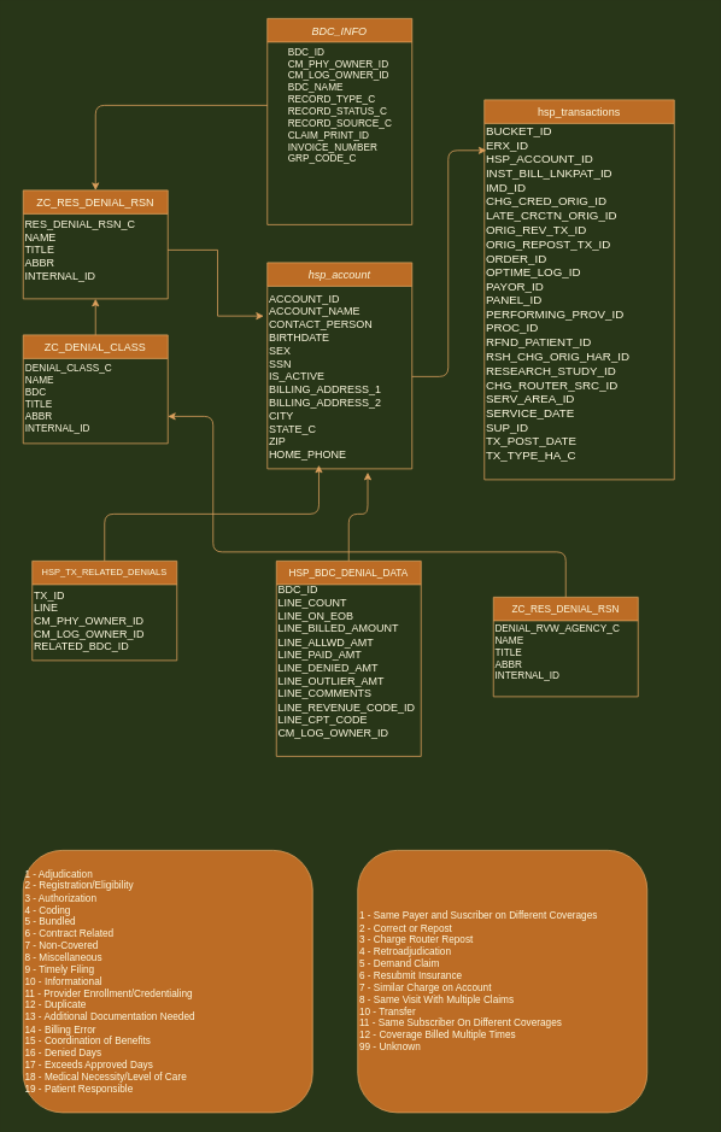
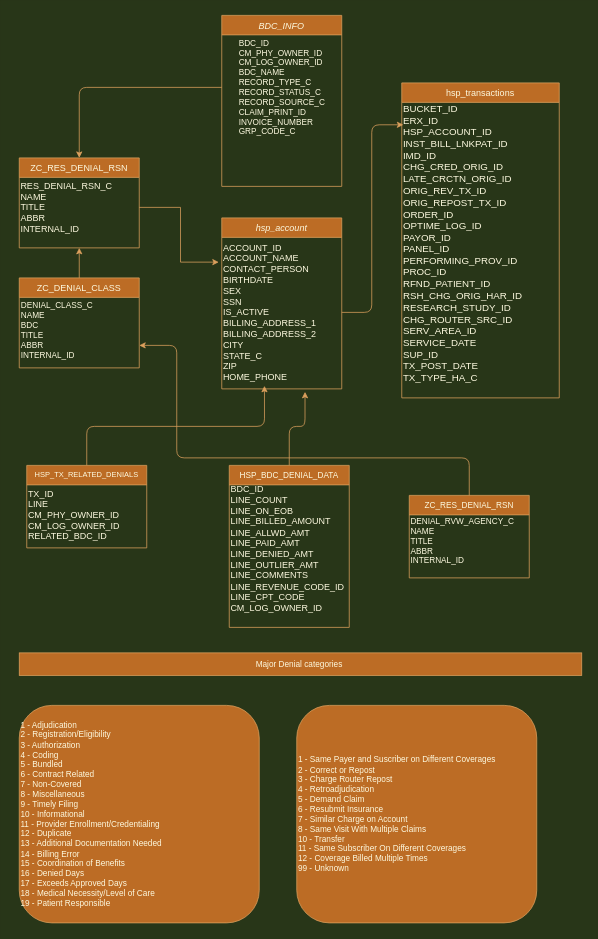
  <mxCell id="0" />
  <mxCell id="1" parent="0" />
  <mxCell id="2" value="hsp_account" style="swimlane;fontStyle=2;align=center;verticalAlign=top;childLayout=stackLayout;horizontal=1;startSize=26;horizontalStack=0;resizeParent=1;resizeLast=0;collapsible=1;marginBottom=0;rounded=0;shadow=0;strokeWidth=1;fillColor=#BC6C25;strokeColor=#DDA15E;fontColor=#FEFAE0;" parent="1" vertex="1"><mxGeometry x="295" y="290" width="160" height="228" as="geometry"><mxRectangle x="230" y="140" width="160" height="26" as="alternateBounds" /></mxGeometry></mxCell>
  <mxCell id="3" value="ACCOUNT_ID&#09;&#13;&#10;ACCOUNT_NAME&#09;&#13;&#10;CONTACT_PERSON&#09;&#13;&#10;BIRTHDATE&#09;&#13;&#10;SEX&#09;&#13;&#10;SSN&#09;&#13;&#10;IS_ACTIVE&#09;&#13;&#10;BILLING_ADDRESS_1&#09;&#13;&#10;BILLING_ADDRESS_2&#09;&#13;&#10;CITY&#09;&#13;&#10;STATE_C&#09;&#13;&#10;ZIP&#09;&#13;&#10;HOME_PHONE" style="text;whiteSpace=wrap;html=1;fontColor=#FEFAE0;" vertex="1" parent="2"><mxGeometry y="26" width="160" height="200" as="geometry" /></mxCell>
  <mxCell id="4" style="edgeStyle=orthogonalEdgeStyle;rounded=0;orthogonalLoop=1;jettySize=auto;html=1;entryX=0.5;entryY=1;entryDx=0;entryDy=0;fontSize=11;labelBackgroundColor=#283618;strokeColor=#DDA15E;fontColor=#FEFAE0;" edge="1" parent="1" source="5" target="6"><mxGeometry relative="1" as="geometry" /></mxCell>
  <mxCell id="5" value="ZC_DENIAL_CLASS" style="swimlane;fontStyle=0;align=center;verticalAlign=top;childLayout=stackLayout;horizontal=1;startSize=26;horizontalStack=0;resizeParent=1;resizeLast=0;collapsible=1;marginBottom=0;rounded=0;shadow=0;strokeWidth=1;fillColor=#BC6C25;strokeColor=#DDA15E;fontColor=#FEFAE0;" parent="1" vertex="1"><mxGeometry x="25" y="370" width="160" height="120" as="geometry"><mxRectangle x="130" y="380" width="160" height="26" as="alternateBounds" /></mxGeometry></mxCell>
  <mxCell id="6" value="ZC_RES_DENIAL_RSN" style="swimlane;fontStyle=0;align=center;verticalAlign=top;childLayout=stackLayout;horizontal=1;startSize=26;horizontalStack=0;resizeParent=1;resizeLast=0;collapsible=1;marginBottom=0;rounded=0;shadow=0;strokeWidth=1;fillColor=#BC6C25;strokeColor=#DDA15E;fontColor=#FEFAE0;" parent="1" vertex="1"><mxGeometry x="25" y="210" width="160" height="120" as="geometry"><mxRectangle x="340" y="380" width="170" height="26" as="alternateBounds" /></mxGeometry></mxCell>
  <mxCell id="7" value="&lt;div&gt;RES_DENIAL_RSN_C&lt;span&gt;&#09;&lt;/span&gt;&lt;/div&gt;&lt;div&gt;NAME&lt;span&gt;&#09;&lt;/span&gt;&lt;/div&gt;&lt;div&gt;TITLE&lt;span&gt;&#09;&lt;/span&gt;&lt;/div&gt;&lt;div&gt;ABBR&lt;span&gt;&#09;&lt;/span&gt;&lt;/div&gt;&lt;div&gt;INTERNAL_ID&lt;/div&gt;" style="text;html=1;align=left;verticalAlign=middle;resizable=0;points=[];autosize=1;strokeColor=none;fillColor=none;fontColor=#FEFAE0;" vertex="1" parent="6"><mxGeometry y="26" width="160" height="80" as="geometry" /></mxCell>
  <mxCell id="8" value="hsp_transactions" style="swimlane;fontStyle=0;align=center;verticalAlign=top;childLayout=stackLayout;horizontal=1;startSize=26;horizontalStack=0;resizeParent=1;resizeLast=0;collapsible=1;marginBottom=0;rounded=0;shadow=0;strokeWidth=1;fillColor=#BC6C25;strokeColor=#DDA15E;fontColor=#FEFAE0;" parent="1" vertex="1"><mxGeometry x="535" y="110" width="210" height="420" as="geometry"><mxRectangle x="550" y="140" width="160" height="26" as="alternateBounds" /></mxGeometry></mxCell>
  <mxCell id="9" value="&lt;div style=&quot;font-size: 13px&quot;&gt;&lt;br&gt;&lt;/div&gt;&lt;div style=&quot;font-size: 13px&quot;&gt;&lt;font style=&quot;font-size: 13px&quot;&gt;BUCKET_ID&lt;span&gt;&#09;&lt;/span&gt;&amp;nbsp;&lt;/font&gt;&lt;/div&gt;&lt;div style=&quot;font-size: 13px&quot;&gt;&lt;font style=&quot;font-size: 13px&quot;&gt;ERX_ID&lt;span&gt;&#09;&lt;/span&gt;&amp;nbsp;&lt;/font&gt;&lt;/div&gt;&lt;div style=&quot;font-size: 13px&quot;&gt;&lt;font style=&quot;font-size: 13px&quot;&gt;HSP_ACCOUNT_ID&lt;span&gt;&#09;&lt;/span&gt;&amp;nbsp;&lt;/font&gt;&lt;/div&gt;&lt;div style=&quot;font-size: 13px&quot;&gt;&lt;font style=&quot;font-size: 13px&quot;&gt;INST_BILL_LNKPAT_ID&lt;span&gt;&#09;&lt;/span&gt;&amp;nbsp;&lt;/font&gt;&lt;/div&gt;&lt;div style=&quot;font-size: 13px&quot;&gt;&lt;font style=&quot;font-size: 13px&quot;&gt;IMD_ID&lt;span&gt;&#09;&lt;/span&gt;&amp;nbsp;&lt;/font&gt;&lt;/div&gt;&lt;div style=&quot;font-size: 13px&quot;&gt;&lt;font style=&quot;font-size: 13px&quot;&gt;CHG_CRED_ORIG_ID&lt;span&gt;&#09;&lt;/span&gt;&amp;nbsp;&lt;/font&gt;&lt;/div&gt;&lt;div style=&quot;font-size: 13px&quot;&gt;&lt;font style=&quot;font-size: 13px&quot;&gt;LATE_CRCTN_ORIG_ID&lt;span&gt;&#09;&lt;/span&gt;&amp;nbsp;&lt;/font&gt;&lt;/div&gt;&lt;div style=&quot;font-size: 13px&quot;&gt;&lt;font style=&quot;font-size: 13px&quot;&gt;ORIG_REV_TX_ID&lt;span&gt;&#09;&lt;/span&gt; &lt;span&gt;&#09;&lt;/span&gt;&lt;/font&gt;&lt;/div&gt;&lt;div style=&quot;font-size: 13px&quot;&gt;&lt;font style=&quot;font-size: 13px&quot;&gt;ORIG_REPOST_TX_ID&lt;span&gt;&#09;&lt;/span&gt;&amp;nbsp;&lt;/font&gt;&lt;/div&gt;&lt;div style=&quot;font-size: 13px&quot;&gt;&lt;font style=&quot;font-size: 13px&quot;&gt;ORDER_ID&lt;span&gt;&#09;&lt;/span&gt;&amp;nbsp;&lt;/font&gt;&lt;/div&gt;&lt;div style=&quot;font-size: 13px&quot;&gt;&lt;font style=&quot;font-size: 13px&quot;&gt;OPTIME_LOG_ID&lt;span&gt;&#09;&lt;/span&gt; &lt;span&gt;&#09;&lt;/span&gt;&lt;/font&gt;&lt;/div&gt;&lt;div style=&quot;font-size: 13px&quot;&gt;&lt;font style=&quot;font-size: 13px&quot;&gt;PAYOR_ID&lt;span&gt;&#09;&lt;/span&gt;&amp;nbsp;&lt;/font&gt;&lt;/div&gt;&lt;div style=&quot;font-size: 13px&quot;&gt;&lt;font style=&quot;font-size: 13px&quot;&gt;PANEL_ID&lt;span&gt;&#09;&lt;/span&gt;&amp;nbsp;&lt;/font&gt;&lt;/div&gt;&lt;div style=&quot;font-size: 13px&quot;&gt;&lt;font style=&quot;font-size: 13px&quot;&gt;PERFORMING_PROV_ID&lt;span&gt;&#09;&lt;/span&gt;&amp;nbsp;&lt;/font&gt;&lt;/div&gt;&lt;div style=&quot;font-size: 13px&quot;&gt;&lt;font style=&quot;font-size: 13px&quot;&gt;PROC_ID&lt;span&gt;&#09;&lt;/span&gt; &lt;span&gt;&#09;&lt;/span&gt;&lt;/font&gt;&lt;/div&gt;&lt;div style=&quot;font-size: 13px&quot;&gt;&lt;font style=&quot;font-size: 13px&quot;&gt;RFND_PATIENT_ID&lt;span&gt;&#09;&lt;/span&gt;&amp;nbsp;&lt;/font&gt;&lt;/div&gt;&lt;div style=&quot;font-size: 13px&quot;&gt;&lt;font style=&quot;font-size: 13px&quot;&gt;RSH_CHG_ORIG_HAR_ID&lt;span&gt;&#09;&lt;/span&gt; &lt;span&gt;&#09;&lt;/span&gt;&lt;/font&gt;&lt;/div&gt;&lt;div style=&quot;font-size: 13px&quot;&gt;&lt;font style=&quot;font-size: 13px&quot;&gt;RESEARCH_STUDY_ID&lt;span&gt;&#09;&lt;/span&gt;&amp;nbsp;&lt;/font&gt;&lt;/div&gt;&lt;div style=&quot;font-size: 13px&quot;&gt;&lt;font style=&quot;font-size: 13px&quot;&gt;CHG_ROUTER_SRC_ID&lt;span&gt;&#09;&lt;/span&gt;&amp;nbsp;&lt;/font&gt;&lt;/div&gt;&lt;div style=&quot;font-size: 13px&quot;&gt;&lt;font style=&quot;font-size: 13px&quot;&gt;SERV_AREA_ID&lt;span&gt;&#09;&lt;/span&gt;&amp;nbsp;&lt;/font&gt;&lt;/div&gt;&lt;div style=&quot;font-size: 13px&quot;&gt;&lt;font style=&quot;font-size: 13px&quot;&gt;SERVICE_DATE&lt;span&gt;&#09;&lt;/span&gt;&amp;nbsp;&lt;/font&gt;&lt;/div&gt;&lt;div style=&quot;font-size: 13px&quot;&gt;&lt;font style=&quot;font-size: 13px&quot;&gt;SUP_ID&amp;nbsp;&lt;/font&gt;&lt;/div&gt;&lt;div style=&quot;font-size: 13px&quot;&gt;&lt;font style=&quot;font-size: 13px&quot;&gt;TX_POST_DATE&lt;span&gt;&#09;&lt;/span&gt;&amp;nbsp;&lt;/font&gt;&lt;/div&gt;&lt;div style=&quot;font-size: 13px&quot;&gt;&lt;font style=&quot;font-size: 13px&quot;&gt;TX_TYPE_HA_C&lt;/font&gt;&lt;/div&gt;" style="text;html=1;align=left;verticalAlign=middle;resizable=0;points=[];autosize=1;strokeColor=none;fillColor=none;fontColor=#FEFAE0;" vertex="1" parent="8"><mxGeometry y="26" width="210" height="360" as="geometry" /></mxCell>
  <mxCell id="10" value="ZC_RES_DENIAL_RSN" style="swimlane;fontStyle=0;align=center;verticalAlign=top;childLayout=stackLayout;horizontal=1;startSize=26;horizontalStack=0;resizeParent=1;resizeLast=0;collapsible=1;marginBottom=0;rounded=0;shadow=0;strokeWidth=1;fontSize=11;fillColor=#BC6C25;strokeColor=#DDA15E;fontColor=#FEFAE0;" vertex="1" parent="1"><mxGeometry x="545" y="660" width="160" height="110" as="geometry"><mxRectangle x="550" y="140" width="160" height="26" as="alternateBounds" /></mxGeometry></mxCell>
  <mxCell id="11" value="&lt;div&gt;DENIAL_RVW_AGENCY_C&lt;span&gt;&#09;&lt;/span&gt;&lt;/div&gt;&lt;div&gt;NAME&lt;span&gt;&#09;&lt;/span&gt;&lt;/div&gt;&lt;div&gt;TITLE&lt;span&gt;&#09;&lt;/span&gt;&lt;/div&gt;&lt;div&gt;ABBR&lt;span&gt;&#09;&lt;/span&gt;&lt;/div&gt;&lt;div&gt;INTERNAL_ID&lt;/div&gt;" style="text;html=1;align=left;verticalAlign=middle;resizable=0;points=[];autosize=1;strokeColor=none;fillColor=none;fontSize=11;fontColor=#FEFAE0;" vertex="1" parent="10"><mxGeometry y="26" width="160" height="70" as="geometry" /></mxCell>
  <mxCell id="12" style="edgeStyle=orthogonalEdgeStyle;curved=0;rounded=1;sketch=0;orthogonalLoop=1;jettySize=auto;html=1;entryX=0.694;entryY=1.03;entryDx=0;entryDy=0;entryPerimeter=0;labelBackgroundColor=#283618;strokeColor=#DDA15E;fontColor=#FEFAE0;" edge="1" parent="1" source="13" target="3"><mxGeometry relative="1" as="geometry" /></mxCell>
  <mxCell id="13" value="HSP_BDC_DENIAL_DATA" style="swimlane;fontStyle=0;align=center;verticalAlign=top;childLayout=stackLayout;horizontal=1;startSize=26;horizontalStack=0;resizeParent=1;resizeLast=0;collapsible=1;marginBottom=0;rounded=0;shadow=0;strokeWidth=1;fontSize=11;fillColor=#BC6C25;strokeColor=#DDA15E;fontColor=#FEFAE0;" vertex="1" parent="1"><mxGeometry x="305" y="620" width="160" height="216" as="geometry"><mxRectangle x="550" y="140" width="160" height="26" as="alternateBounds" /></mxGeometry></mxCell>
  <mxCell id="14" value="&lt;div&gt;BDC_ID&lt;span&gt;&#09;&lt;/span&gt;&lt;/div&gt;&lt;div&gt;LINE_COUNT&lt;span&gt;&#09;&lt;/span&gt;&lt;/div&gt;&lt;div&gt;LINE_ON_EOB&lt;span&gt;&#09;&lt;/span&gt;&lt;/div&gt;&lt;div&gt;LINE_BILLED_AMOUNT&lt;span&gt;&#09;&lt;/span&gt;&lt;/div&gt;&lt;div&gt;LINE_ALLWD_AMT&lt;span&gt;&#09;&lt;/span&gt;&lt;/div&gt;&lt;div&gt;LINE_PAID_AMT&lt;span&gt;&#09;&lt;/span&gt;&lt;/div&gt;&lt;div&gt;LINE_DENIED_AMT&lt;span&gt;&#09;&lt;/span&gt;&lt;/div&gt;&lt;div&gt;LINE_OUTLIER_AMT&lt;span&gt;&#09;&lt;/span&gt;&lt;/div&gt;&lt;div&gt;LINE_COMMENTS&lt;span&gt;&#09;&lt;/span&gt;&lt;/div&gt;&lt;div&gt;LINE_REVENUE_CODE_ID&lt;span&gt;&#09;&lt;/span&gt;&lt;/div&gt;&lt;div&gt;LINE_CPT_CODE&lt;span&gt;&#09;&lt;/span&gt;&lt;/div&gt;&lt;div&gt;CM_LOG_OWNER_ID&lt;/div&gt;" style="text;html=1;align=left;verticalAlign=middle;resizable=0;points=[];autosize=1;strokeColor=none;fillColor=none;fontColor=#FEFAE0;" vertex="1" parent="13"><mxGeometry y="26" width="160" height="170" as="geometry" /></mxCell>
  <mxCell id="15" style="edgeStyle=orthogonalEdgeStyle;curved=0;rounded=1;sketch=0;orthogonalLoop=1;jettySize=auto;html=1;exitX=0.5;exitY=0;exitDx=0;exitDy=0;entryX=0.356;entryY=0.99;entryDx=0;entryDy=0;entryPerimeter=0;labelBackgroundColor=#283618;strokeColor=#DDA15E;fontColor=#FEFAE0;" edge="1" parent="1" source="16" target="3"><mxGeometry relative="1" as="geometry"><mxPoint x="115" y="560" as="targetPoint" /></mxGeometry></mxCell>
  <mxCell id="16" value="HSP_TX_RELATED_DENIALS" style="swimlane;fontStyle=0;align=center;verticalAlign=top;childLayout=stackLayout;horizontal=1;startSize=26;horizontalStack=0;resizeParent=1;resizeLast=0;collapsible=1;marginBottom=0;rounded=0;shadow=0;strokeWidth=1;fontSize=10;fillColor=#BC6C25;strokeColor=#DDA15E;fontColor=#FEFAE0;" vertex="1" parent="1"><mxGeometry x="35" y="620" width="160" height="110" as="geometry"><mxRectangle x="550" y="140" width="160" height="26" as="alternateBounds" /></mxGeometry></mxCell>
  <mxCell id="17" value="&lt;div&gt;TX_ID&lt;span&gt;&#09;&lt;/span&gt;&lt;/div&gt;&lt;div&gt;LINE&lt;span&gt;&#09;&lt;/span&gt;&lt;/div&gt;&lt;div&gt;CM_PHY_OWNER_ID&lt;span&gt;&#09;&lt;/span&gt;&lt;/div&gt;&lt;div&gt;CM_LOG_OWNER_ID&lt;span&gt;&#09;&lt;/span&gt;&lt;/div&gt;&lt;div&gt;RELATED_BDC_ID&lt;/div&gt;" style="text;html=1;align=left;verticalAlign=middle;resizable=0;points=[];autosize=1;strokeColor=none;fillColor=none;fontColor=#FEFAE0;" vertex="1" parent="16"><mxGeometry y="26" width="160" height="80" as="geometry" /></mxCell>
  <mxCell id="18" style="edgeStyle=orthogonalEdgeStyle;rounded=0;orthogonalLoop=1;jettySize=auto;html=1;entryX=-0.025;entryY=0.165;entryDx=0;entryDy=0;entryPerimeter=0;labelBackgroundColor=#283618;strokeColor=#DDA15E;fontColor=#FEFAE0;" edge="1" parent="1" source="7" target="3"><mxGeometry relative="1" as="geometry" /></mxCell>
  <mxCell id="19" value="&lt;div style=&quot;text-align: left&quot;&gt;DENIAL_CLASS_C&lt;span&gt;&#09;&lt;/span&gt;&lt;/div&gt;&lt;div style=&quot;text-align: left&quot;&gt;NAME&lt;span&gt;&#09;&lt;/span&gt;&lt;/div&gt;&lt;div style=&quot;text-align: left&quot;&gt;BDC&lt;/div&gt;&lt;div style=&quot;text-align: left&quot;&gt;TITLE&lt;span&gt;&#09;&lt;/span&gt;&lt;/div&gt;&lt;div style=&quot;text-align: left&quot;&gt;ABBR&lt;span&gt;&#09;&lt;/span&gt;&lt;/div&gt;&lt;div style=&quot;text-align: left&quot;&gt;INTERNAL_ID&lt;span&gt;&#09;&lt;/span&gt;&lt;/div&gt;" style="text;html=1;align=center;verticalAlign=middle;resizable=0;points=[];autosize=1;strokeColor=none;fillColor=none;fontSize=11;fontColor=#FEFAE0;" vertex="1" parent="1"><mxGeometry x="20" y="400" width="110" height="80" as="geometry" /></mxCell>
  <mxCell id="20" style="edgeStyle=orthogonalEdgeStyle;curved=0;rounded=1;sketch=0;orthogonalLoop=1;jettySize=auto;html=1;entryX=0.01;entryY=0.083;entryDx=0;entryDy=0;entryPerimeter=0;fontSize=12;labelBackgroundColor=#283618;strokeColor=#DDA15E;fontColor=#FEFAE0;" edge="1" parent="1" source="3" target="9"><mxGeometry relative="1" as="geometry" /></mxCell>
  <mxCell id="21" style="edgeStyle=orthogonalEdgeStyle;curved=0;rounded=1;sketch=0;orthogonalLoop=1;jettySize=auto;html=1;entryX=1;entryY=0.75;entryDx=0;entryDy=0;fontSize=11;exitX=0.5;exitY=0;exitDx=0;exitDy=0;labelBackgroundColor=#283618;strokeColor=#DDA15E;fontColor=#FEFAE0;" edge="1" parent="1" source="10" target="5"><mxGeometry relative="1" as="geometry"><Array as="points"><mxPoint x="625" y="610" /><mxPoint x="235" y="610" /><mxPoint x="235" y="460" /></Array></mxGeometry></mxCell>
  <mxCell id="22" value="BDC_INFO" style="swimlane;fontStyle=2;align=center;verticalAlign=top;childLayout=stackLayout;horizontal=1;startSize=26;horizontalStack=0;resizeParent=1;resizeLast=0;collapsible=1;marginBottom=0;rounded=0;shadow=0;strokeWidth=1;fillColor=#BC6C25;strokeColor=#DDA15E;fontColor=#FEFAE0;" vertex="1" parent="1"><mxGeometry x="295" y="20" width="160" height="228" as="geometry"><mxRectangle x="230" y="140" width="160" height="26" as="alternateBounds" /></mxGeometry></mxCell>
  <mxCell id="23" value="&lt;div style=&quot;text-align: left&quot;&gt;BDC_ID&lt;span&gt;&#09;&lt;/span&gt;&lt;/div&gt;&lt;div style=&quot;text-align: left&quot;&gt;CM_PHY_OWNER_ID&lt;span&gt;&#09;&lt;/span&gt;&lt;/div&gt;&lt;div style=&quot;text-align: left&quot;&gt;CM_LOG_OWNER_ID&lt;span&gt;&#09;&lt;/span&gt;&lt;/div&gt;&lt;div style=&quot;text-align: left&quot;&gt;BDC_NAME&lt;span&gt;&#09;&lt;/span&gt;&lt;/div&gt;&lt;div style=&quot;text-align: left&quot;&gt;RECORD_TYPE_C&lt;span&gt;&#09;&lt;/span&gt;&lt;/div&gt;&lt;div style=&quot;text-align: left&quot;&gt;RECORD_STATUS_C&lt;span&gt;&#09;&lt;/span&gt;&lt;/div&gt;&lt;div style=&quot;text-align: left&quot;&gt;RECORD_SOURCE_C&lt;span&gt;&#09;&lt;/span&gt;&lt;/div&gt;&lt;div style=&quot;text-align: left&quot;&gt;CLAIM_PRINT_ID&lt;span&gt;&#09;&lt;/span&gt;&lt;/div&gt;&lt;div style=&quot;text-align: left&quot;&gt;INVOICE_NUMBER&lt;span&gt;&#09;&lt;/span&gt;&lt;/div&gt;&lt;div style=&quot;text-align: left&quot;&gt;GRP_CODE_C&lt;span&gt;&#09;&lt;/span&gt;&lt;/div&gt;" style="text;html=1;align=center;verticalAlign=middle;resizable=0;points=[];autosize=1;strokeColor=none;fillColor=none;fontSize=11;fontColor=#FEFAE0;" vertex="1" parent="22"><mxGeometry y="26" width="160" height="140" as="geometry" /></mxCell>
  <mxCell id="24" style="edgeStyle=orthogonalEdgeStyle;curved=0;rounded=1;sketch=0;orthogonalLoop=1;jettySize=auto;html=1;fontSize=11;labelBackgroundColor=#283618;strokeColor=#DDA15E;fontColor=#FEFAE0;" edge="1" parent="1" source="23" target="6"><mxGeometry relative="1" as="geometry" /></mxCell>
+ <mxCell id="25" value="Major Denial categories&amp;nbsp;" style="text;html=1;strokeColor=#DDA15E;fillColor=#BC6C25;align=center;verticalAlign=middle;whiteSpace=wrap;rounded=0;sketch=0;fontSize=11;fontColor=#FEFAE0;" vertex="1" parent="1"><mxGeometry x="25" y="870" width="750" height="30" as="geometry" /></mxCell>
  <mxCell id="26" value="&lt;div&gt;1 - Adjudication&lt;/div&gt;&lt;div&gt;2 - Registration/Eligibility&lt;/div&gt;&lt;div&gt;3 - Authorization&lt;/div&gt;&lt;div&gt;4 - Coding&lt;/div&gt;&lt;div&gt;5 - Bundled&lt;/div&gt;&lt;div&gt;6 - Contract Related&lt;/div&gt;&lt;div&gt;7 - Non-Covered&lt;/div&gt;&lt;div&gt;8 - Miscellaneous&lt;/div&gt;&lt;div&gt;9 - Timely Filing&lt;/div&gt;&lt;div&gt;10 - Informational&lt;/div&gt;&lt;div&gt;11 - Provider Enrollment/Credentialing&lt;/div&gt;&lt;div&gt;12 - Duplicate&lt;/div&gt;&lt;div&gt;13 - Additional Documentation Needed&lt;/div&gt;&lt;div&gt;14 - Billing Error&lt;/div&gt;&lt;div&gt;15 - Coordination of Benefits&lt;/div&gt;&lt;div&gt;16 - Denied Days&lt;/div&gt;&lt;div&gt;17 - Exceeds Approved Days&lt;/div&gt;&lt;div&gt;18 - Medical Necessity/Level of Care&lt;/div&gt;&lt;div&gt;19 - Patient Responsible&lt;/div&gt;" style="rounded=1;whiteSpace=wrap;html=1;sketch=0;fontSize=11;align=left;fillColor=#BC6C25;strokeColor=#DDA15E;fontColor=#FEFAE0;" vertex="1" parent="1"><mxGeometry x="25" y="940" width="320" height="290" as="geometry" /></mxCell>
  <mxCell id="27" value="&lt;div&gt;1 - Same Payer and Suscriber on Different Coverages&lt;/div&gt;&lt;div&gt;2 - Correct or Repost&lt;/div&gt;&lt;div&gt;3 - Charge Router Repost&lt;/div&gt;&lt;div&gt;4 - Retroadjudication&lt;/div&gt;&lt;div&gt;5 - Demand Claim&lt;/div&gt;&lt;div&gt;6 - Resubmit Insurance&lt;/div&gt;&lt;div&gt;7 - Similar Charge on Account&lt;/div&gt;&lt;div&gt;8 - Same Visit With Multiple Claims&lt;/div&gt;&lt;div&gt;10 - Transfer&lt;/div&gt;&lt;div&gt;11 - Same Subscriber On Different Coverages&lt;/div&gt;&lt;div&gt;12 - Coverage Billed Multiple Times&lt;/div&gt;&lt;div&gt;99 - Unknown&lt;/div&gt;" style="rounded=1;whiteSpace=wrap;html=1;sketch=0;fontSize=11;align=left;fillColor=#BC6C25;strokeColor=#DDA15E;fontColor=#FEFAE0;" vertex="1" parent="1"><mxGeometry x="395" y="940" width="320" height="290" as="geometry" /></mxCell>
